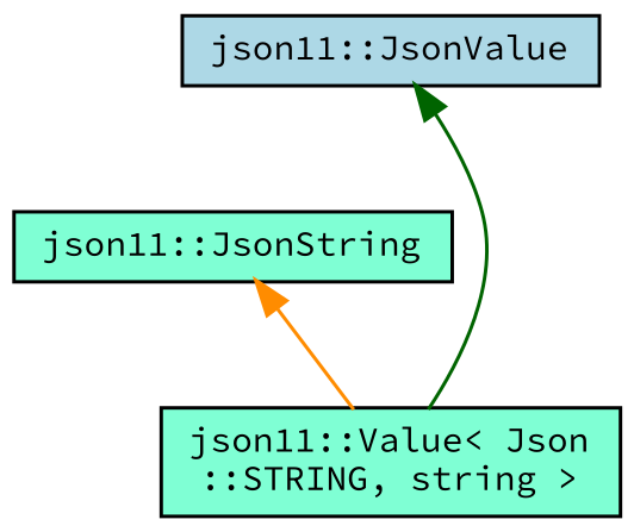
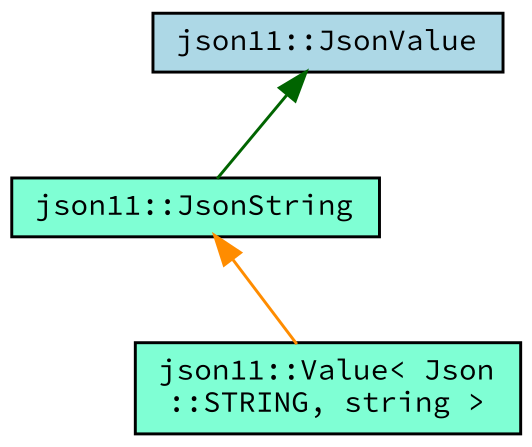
  digraph {
    fontname="Source Code Pro"
    node [color=black fillcolor=aquamarine fontname="Source Code Pro" fontsize=10 shape=record style=filled]
    edge [dir=back fontname="Source Code Pro" fontsize=10 labelfontname=Helvetica labelfontsize=10 style=solid]
    n1 [fontcolor=black height=0.2 label="json11::JsonString" width=0.4]
    n2 [height=0.2 label="json11::Value\< Json\l::STRING, string \>" width=0.4]
    n3 [fillcolor=lightblue height=0.2 label="json11::JsonValue" width=0.4]
    n1 -> n2 [color=darkorange]
-   n3 -> n2 [color=darkgreen]
+   n3 -> n1 [color=darkgreen]
  }
